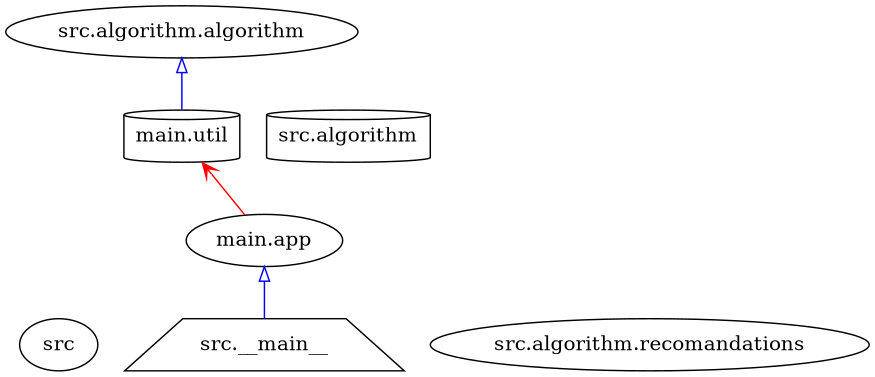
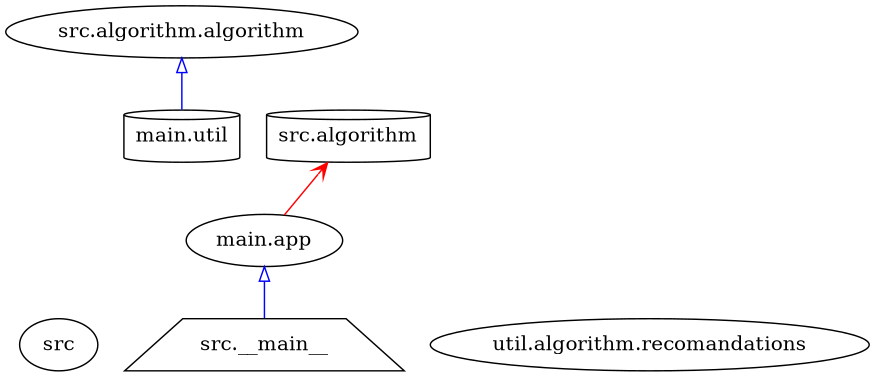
  digraph {
    rankdir=BT
    node [shape=ellipse]
    edge [arrowhead=onormal arrowtail=none color=blue]
    n1 [label=src]
    n2 [label="src.__main__" shape=trapezium]
    n3 [label="main.app"]
    n4 [label="main.util" shape=cylinder]
    n5 [label="src.algorithm" shape=cylinder]
    n6 [label="src.algorithm.algorithm"]
-   n7 [label="src.algorithm.recomandations"]
+   n7 [label="util.algorithm.recomandations"]
    n2 -> n3
-   n3 -> n4 [arrowhead=vee color=red]
+   n3 -> n5 [arrowhead=vee color=red]
    n4 -> n6
  }
